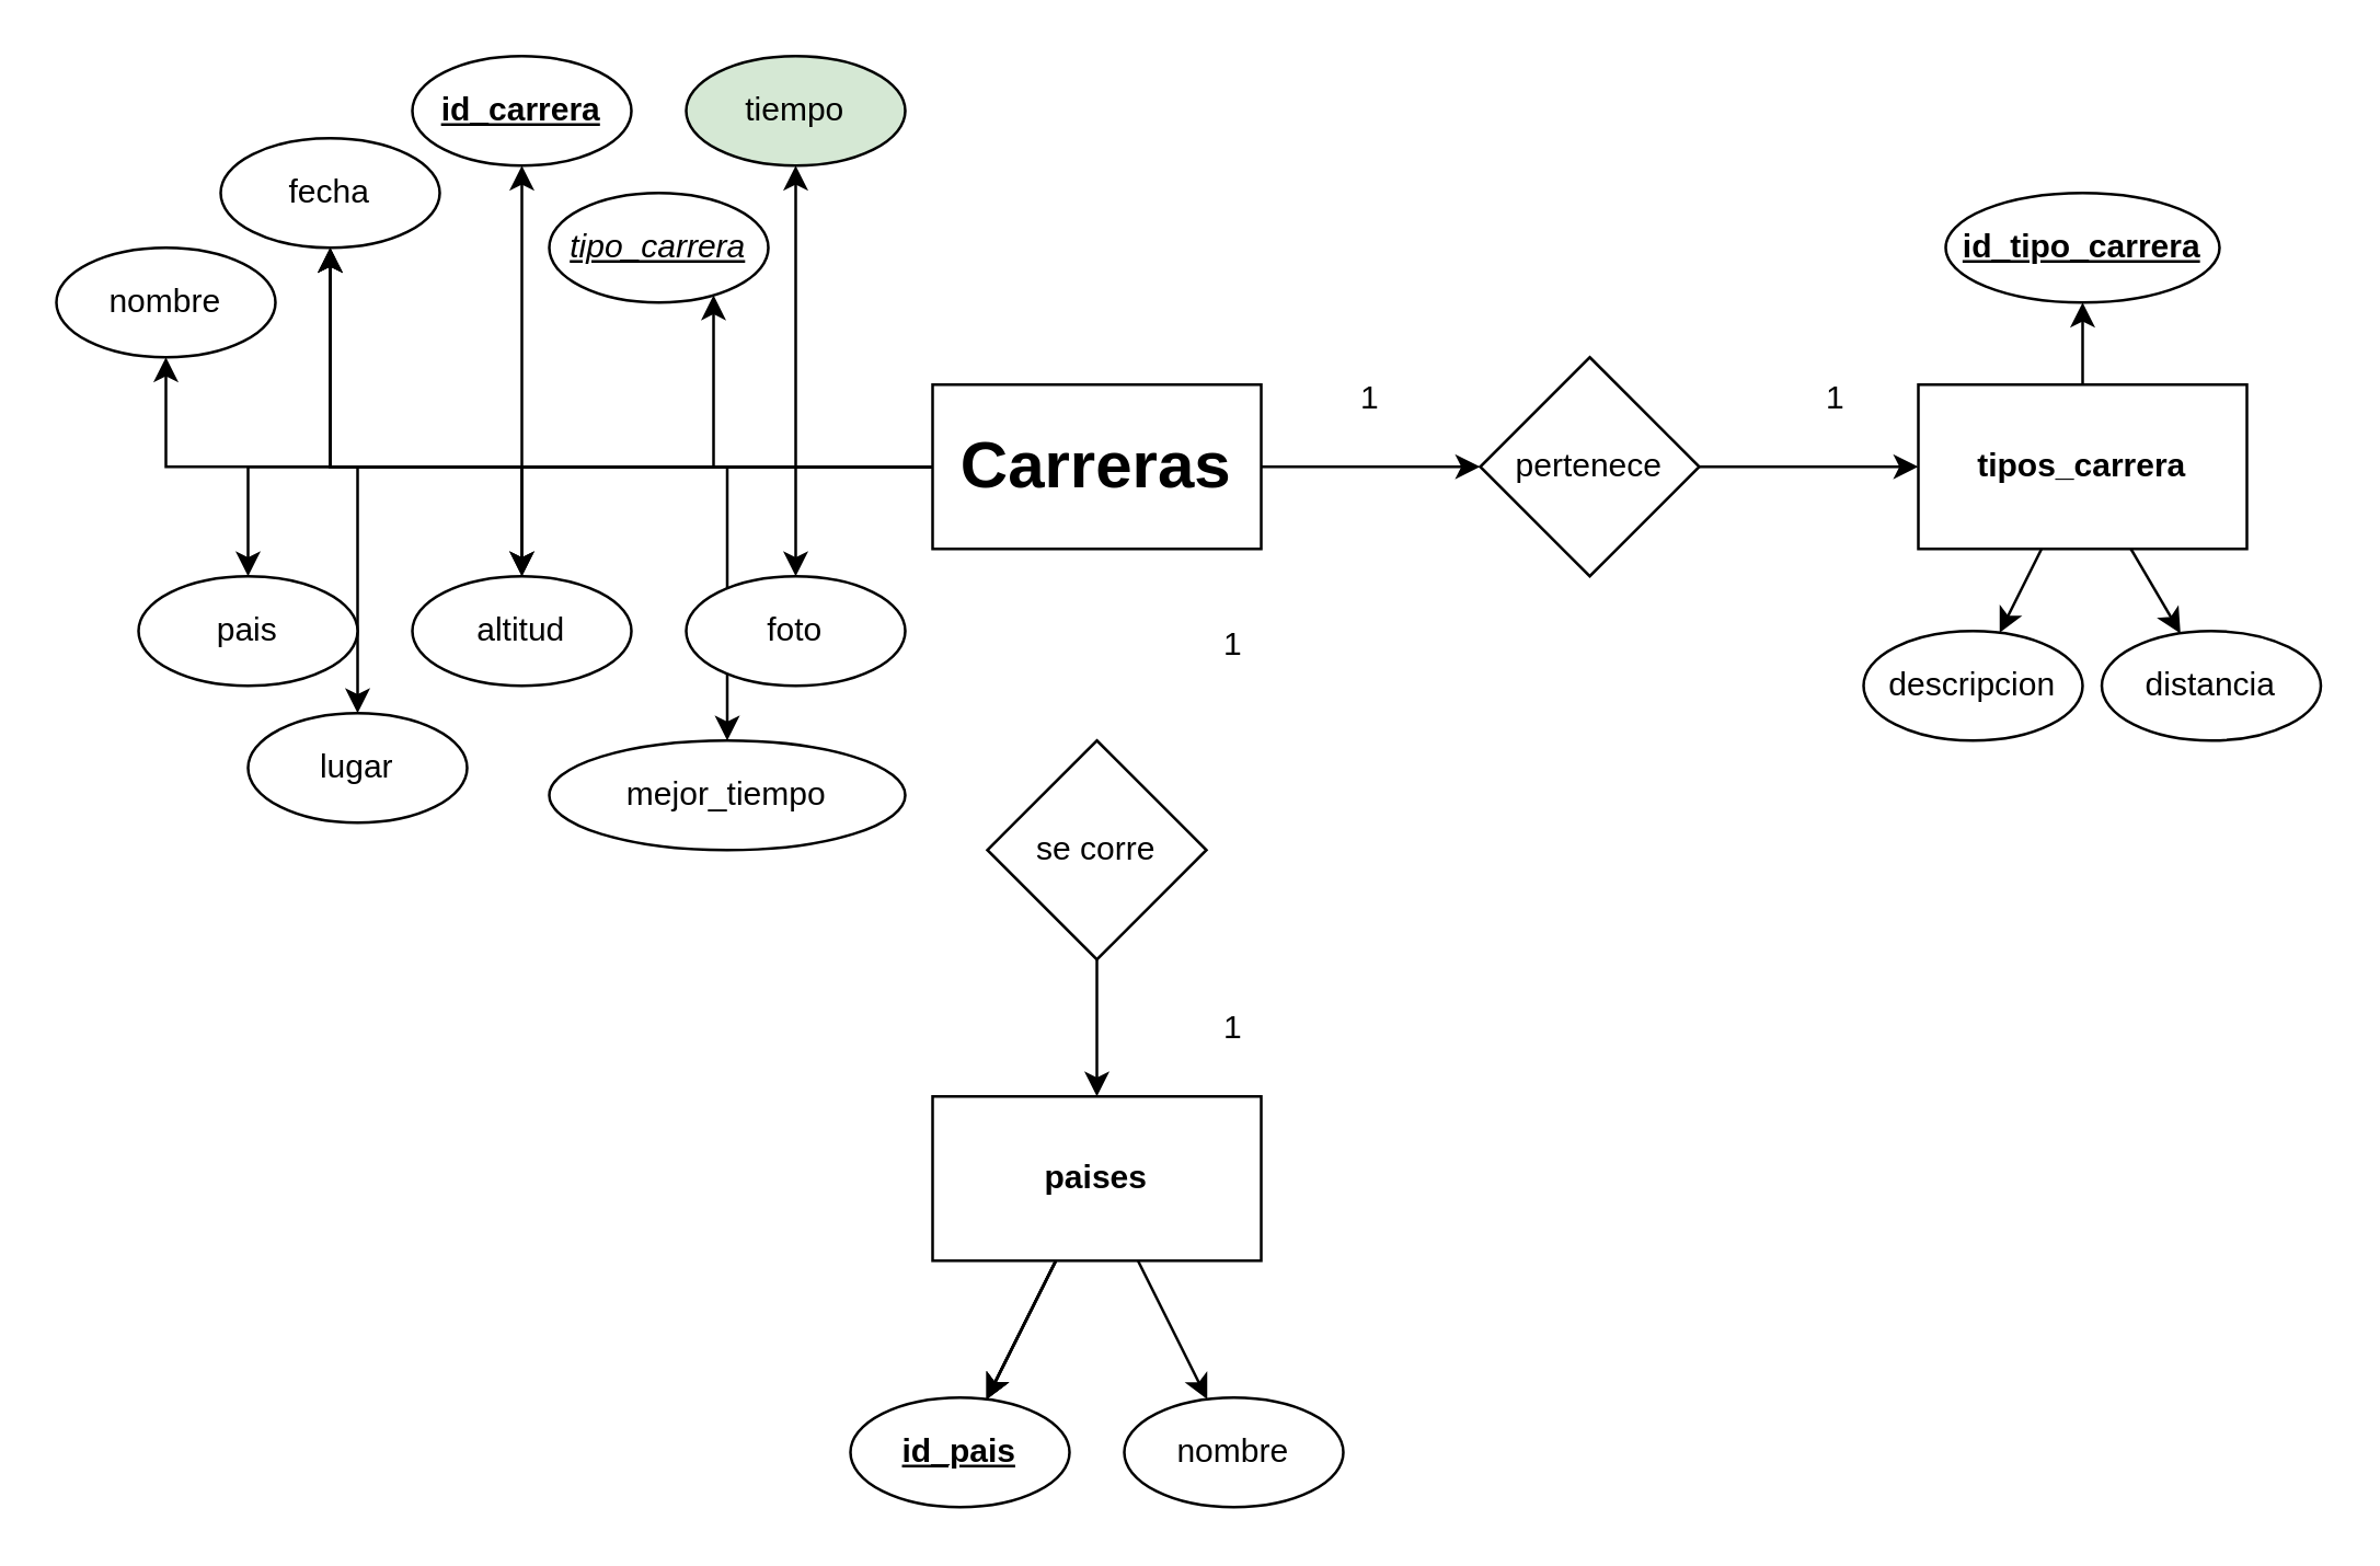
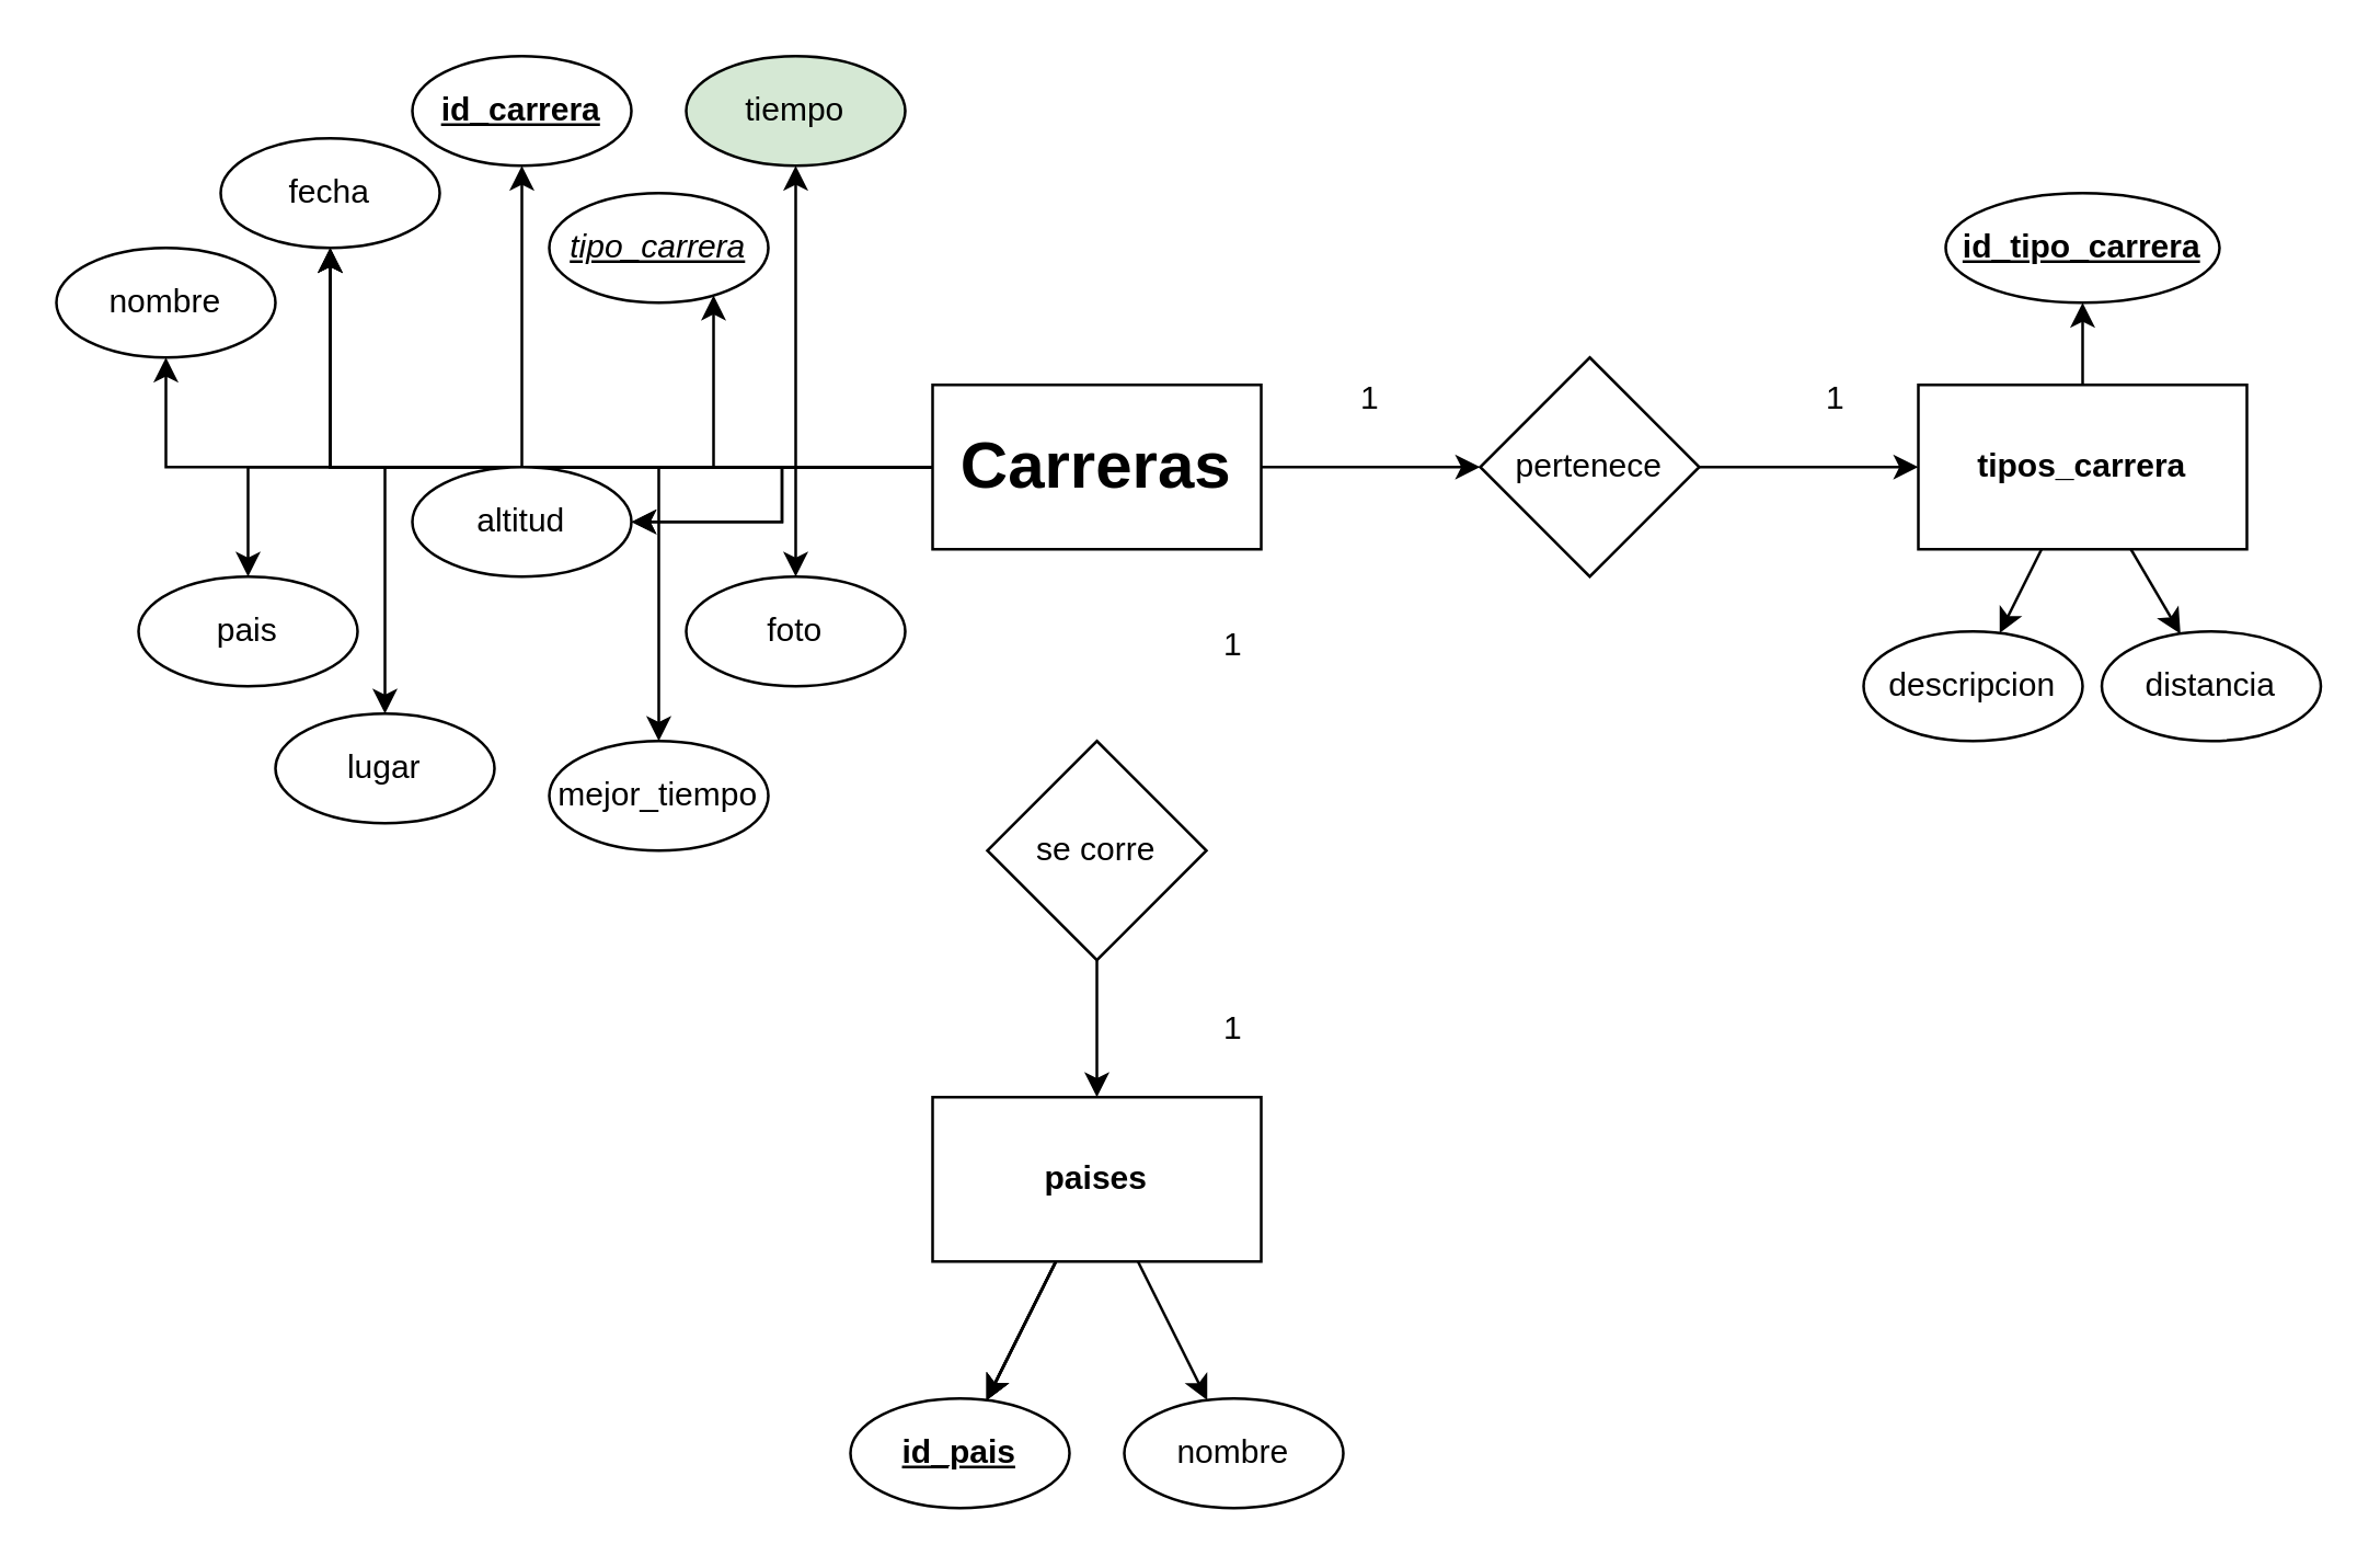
  <mxCell id="0" />
  <mxCell id="1" parent="0" />
  <mxCell id="2" value="" style="edgeStyle=orthogonalEdgeStyle;rounded=0;orthogonalLoop=1;jettySize=auto;html=1;" edge="1" parent="1" source="16" target="27"><mxGeometry relative="1" as="geometry"><Array as="points"><mxPoint x="260" y="170" /></Array></mxGeometry></mxCell>
  <mxCell id="3" value="" style="edgeStyle=orthogonalEdgeStyle;rounded=0;orthogonalLoop=1;jettySize=auto;html=1;" edge="1" parent="1" source="16" target="28"><mxGeometry relative="1" as="geometry" /></mxCell>
  <mxCell id="4" value="" style="edgeStyle=orthogonalEdgeStyle;rounded=0;orthogonalLoop=1;jettySize=auto;html=1;" edge="1" parent="1" source="16" target="28"><mxGeometry relative="1" as="geometry" /></mxCell>
  <mxCell id="5" value="" style="edgeStyle=orthogonalEdgeStyle;rounded=0;orthogonalLoop=1;jettySize=auto;html=1;" edge="1" parent="1" source="16" target="29"><mxGeometry relative="1" as="geometry" /></mxCell>
  <mxCell id="6" value="" style="edgeStyle=orthogonalEdgeStyle;rounded=0;orthogonalLoop=1;jettySize=auto;html=1;" edge="1" parent="1" source="16" target="30"><mxGeometry relative="1" as="geometry" /></mxCell>
  <mxCell id="7" value="" style="edgeStyle=orthogonalEdgeStyle;rounded=0;orthogonalLoop=1;jettySize=auto;html=1;" edge="1" parent="1" source="16" target="31"><mxGeometry relative="1" as="geometry" /></mxCell>
  <mxCell id="8" value="" style="edgeStyle=orthogonalEdgeStyle;rounded=0;orthogonalLoop=1;jettySize=auto;html=1;" edge="1" parent="1" source="16" target="32"><mxGeometry relative="1" as="geometry" /></mxCell>
  <mxCell id="9" value="" style="edgeStyle=orthogonalEdgeStyle;rounded=0;orthogonalLoop=1;jettySize=auto;html=1;" edge="1" parent="1" source="16" target="33"><mxGeometry relative="1" as="geometry" /></mxCell>
  <mxCell id="10" value="" style="edgeStyle=orthogonalEdgeStyle;rounded=0;orthogonalLoop=1;jettySize=auto;html=1;" edge="1" parent="1" source="16" target="34"><mxGeometry relative="1" as="geometry" /></mxCell>
  <mxCell id="11" value="" style="edgeStyle=orthogonalEdgeStyle;rounded=0;orthogonalLoop=1;jettySize=auto;html=1;" edge="1" parent="1" source="16" target="28"><mxGeometry relative="1" as="geometry" /></mxCell>
  <mxCell id="12" value="" style="edgeStyle=orthogonalEdgeStyle;rounded=0;orthogonalLoop=1;jettySize=auto;html=1;" edge="1" parent="1" source="16" target="34"><mxGeometry relative="1" as="geometry" /></mxCell>
  <mxCell id="13" value="" style="edgeStyle=orthogonalEdgeStyle;rounded=0;orthogonalLoop=1;jettySize=auto;html=1;" edge="1" parent="1" source="16" target="35"><mxGeometry relative="1" as="geometry" /></mxCell>
  <mxCell id="14" value="" style="edgeStyle=orthogonalEdgeStyle;rounded=0;orthogonalLoop=1;jettySize=auto;html=1;" edge="1" parent="1" source="16" target="36"><mxGeometry relative="1" as="geometry" /></mxCell>
  <mxCell id="15" value="" style="edgeStyle=none;rounded=0;orthogonalLoop=1;jettySize=auto;html=1;" edge="1" parent="1" source="16" target="38"><mxGeometry relative="1" as="geometry" /></mxCell>
  <mxCell id="16" value="&lt;b&gt;&lt;font style=&quot;font-size: 24px;&quot;&gt;Carreras&lt;/font&gt;&lt;/b&gt;" style="rounded=0;whiteSpace=wrap;html=1;" vertex="1" parent="1"><mxGeometry x="340" y="140" width="120" height="60" as="geometry" /></mxCell>
  <mxCell id="17" value="" style="edgeStyle=none;rounded=0;orthogonalLoop=1;jettySize=auto;html=1;" edge="1" parent="1" source="20" target="46"><mxGeometry relative="1" as="geometry" /></mxCell>
  <mxCell id="18" value="" style="edgeStyle=none;rounded=0;orthogonalLoop=1;jettySize=auto;html=1;" edge="1" parent="1" source="20" target="47"><mxGeometry relative="1" as="geometry" /></mxCell>
  <mxCell id="19" value="" style="edgeStyle=none;rounded=0;orthogonalLoop=1;jettySize=auto;html=1;" edge="1" parent="1" source="20" target="48"><mxGeometry relative="1" as="geometry" /></mxCell>
  <mxCell id="20" value="&lt;b&gt;tipos_carrera&lt;/b&gt;" style="rounded=0;whiteSpace=wrap;html=1;" vertex="1" parent="1"><mxGeometry x="700" y="140" width="120" height="60" as="geometry" /></mxCell>
  <mxCell id="21" value="" style="edgeStyle=none;rounded=0;orthogonalLoop=1;jettySize=auto;html=1;" edge="1" parent="1" source="26" target="49"><mxGeometry relative="1" as="geometry" /></mxCell>
  <mxCell id="22" value="" style="edgeStyle=none;rounded=0;orthogonalLoop=1;jettySize=auto;html=1;" edge="1" parent="1" source="26" target="49"><mxGeometry relative="1" as="geometry" /></mxCell>
  <mxCell id="23" value="" style="edgeStyle=none;rounded=0;orthogonalLoop=1;jettySize=auto;html=1;" edge="1" parent="1" source="26" target="49"><mxGeometry relative="1" as="geometry" /></mxCell>
  <mxCell id="24" value="" style="edgeStyle=none;rounded=0;orthogonalLoop=1;jettySize=auto;html=1;" edge="1" parent="1" source="26" target="49"><mxGeometry relative="1" as="geometry" /></mxCell>
  <mxCell id="25" value="" style="edgeStyle=none;rounded=0;orthogonalLoop=1;jettySize=auto;html=1;" edge="1" parent="1" source="26" target="50"><mxGeometry relative="1" as="geometry" /></mxCell>
  <mxCell id="26" value="&lt;b&gt;paises&lt;/b&gt;" style="rounded=0;whiteSpace=wrap;html=1;" vertex="1" parent="1"><mxGeometry x="340" y="400" width="120" height="60" as="geometry" /></mxCell>
  <mxCell id="27" value="&lt;i&gt;&lt;u&gt;tipo_carrera&lt;/u&gt;&lt;/i&gt;" style="ellipse;whiteSpace=wrap;html=1;rounded=0;" vertex="1" parent="1"><mxGeometry x="200" y="70" width="80" height="40" as="geometry" /></mxCell>
  <mxCell id="28" value="fecha" style="ellipse;whiteSpace=wrap;html=1;rounded=0;" vertex="1" parent="1"><mxGeometry x="80" y="50" width="80" height="40" as="geometry" /></mxCell>
  <mxCell id="29" value="&lt;b&gt;&lt;u&gt;id_carrera&lt;/u&gt;&lt;/b&gt;" style="ellipse;whiteSpace=wrap;html=1;rounded=0;" vertex="1" parent="1"><mxGeometry x="150" y="20" width="80" height="40" as="geometry" /></mxCell>
  <mxCell id="30" value="nombre" style="ellipse;whiteSpace=wrap;html=1;rounded=0;" vertex="1" parent="1"><mxGeometry y="90" width="80" height="40" as="geometry" x="20" /></mxCell>
  <mxCell id="31" value="foto" style="ellipse;whiteSpace=wrap;html=1;rounded=0;" vertex="1" parent="1"><mxGeometry x="250" y="210" width="80" height="40" as="geometry" /></mxCell>
  <mxCell id="32" value="pais" style="ellipse;whiteSpace=wrap;html=1;rounded=0;" vertex="1" parent="1"><mxGeometry x="50" y="210" width="80" height="40" as="geometry" /></mxCell>
- <mxCell id="33" value="lugar" style="ellipse;whiteSpace=wrap;html=1;rounded=0;" vertex="1" parent="1"><mxGeometry x="90" y="260" width="80" height="40" as="geometry" /></mxCell>
- <mxCell id="34" value="altitud" style="ellipse;whiteSpace=wrap;html=1;rounded=0;" vertex="1" parent="1"><mxGeometry x="150" y="210" width="80" height="40" as="geometry" /></mxCell>
+ <mxCell id="33" value="lugar" style="ellipse;whiteSpace=wrap;html=1;rounded=0;" vertex="1" parent="1"><mxGeometry x="100" y="260" width="80" height="40" as="geometry" /></mxCell>
+ <mxCell id="34" value="altitud" style="ellipse;whiteSpace=wrap;html=1;rounded=0;" vertex="1" parent="1"><mxGeometry x="150" y="170" width="80" height="40" as="geometry" /></mxCell>
  <mxCell id="35" value="tiempo" style="ellipse;whiteSpace=wrap;html=1;rounded=0;fillColor=#d5e8d4;" vertex="1" parent="1"><mxGeometry x="250" y="20" width="80" height="40" as="geometry" /></mxCell>
- <mxCell id="36" value="mejor_tiempo" style="ellipse;whiteSpace=wrap;html=1;rounded=0;" vertex="1" parent="1"><mxGeometry x="200" y="270" width="130" height="40" as="geometry" /></mxCell>
+ <mxCell id="36" value="mejor_tiempo" style="ellipse;whiteSpace=wrap;html=1;rounded=0;" vertex="1" parent="1"><mxGeometry x="200" y="270" width="80" height="40" as="geometry" /></mxCell>
  <mxCell id="37" value="" style="edgeStyle=none;rounded=0;orthogonalLoop=1;jettySize=auto;html=1;" edge="1" parent="1" source="38" target="20"><mxGeometry relative="1" as="geometry" /></mxCell>
  <mxCell id="38" value="pertenece" style="rhombus;whiteSpace=wrap;html=1;rounded=0;" vertex="1" parent="1"><mxGeometry x="540" y="130" width="80" height="80" as="geometry" /></mxCell>
  <mxCell id="39" value="1" style="text;html=1;align=center;verticalAlign=middle;whiteSpace=wrap;rounded=0;" vertex="1" parent="1"><mxGeometry x="470" y="130" width="60" height="30" as="geometry" /></mxCell>
  <mxCell id="40" value="1" style="text;html=1;align=center;verticalAlign=middle;whiteSpace=wrap;rounded=0;" vertex="1" parent="1"><mxGeometry x="640" y="130" width="60" height="30" as="geometry" /></mxCell>
  <mxCell id="41" style="edgeStyle=none;rounded=0;orthogonalLoop=1;jettySize=auto;html=1;exitX=1;exitY=1;exitDx=0;exitDy=0;" edge="1" parent="1" source="30" target="30"><mxGeometry relative="1" as="geometry" /></mxCell>
  <mxCell id="42" value="" style="edgeStyle=none;rounded=0;orthogonalLoop=1;jettySize=auto;html=1;" edge="1" parent="1" source="43" target="26"><mxGeometry relative="1" as="geometry" /></mxCell>
  <mxCell id="43" value="se corre" style="rhombus;whiteSpace=wrap;html=1;rounded=0;" vertex="1" parent="1"><mxGeometry x="360" y="270" width="80" height="80" as="geometry" /></mxCell>
  <mxCell id="44" value="1" style="text;html=1;align=center;verticalAlign=middle;whiteSpace=wrap;rounded=0;" vertex="1" parent="1"><mxGeometry x="420" y="220" width="60" height="30" as="geometry" /></mxCell>
  <mxCell id="45" value="1" style="text;html=1;align=center;verticalAlign=middle;whiteSpace=wrap;rounded=0;" vertex="1" parent="1"><mxGeometry x="420" y="360" width="60" height="30" as="geometry" /></mxCell>
  <mxCell id="46" value="&lt;u&gt;&lt;b&gt;id_tipo_carrera&lt;/b&gt;&lt;/u&gt;" style="ellipse;whiteSpace=wrap;html=1;rounded=0;" vertex="1" parent="1"><mxGeometry x="710" y="70" width="100" height="40" as="geometry" /></mxCell>
  <mxCell id="47" value="descripcion" style="ellipse;whiteSpace=wrap;html=1;rounded=0;" vertex="1" parent="1"><mxGeometry x="680" y="230" width="80" height="40" as="geometry" /></mxCell>
  <mxCell id="48" value="distancia" style="ellipse;whiteSpace=wrap;html=1;rounded=0;" vertex="1" parent="1"><mxGeometry x="767" y="230" width="80" height="40" as="geometry" /></mxCell>
  <mxCell id="49" value="&lt;u&gt;&lt;b&gt;id_pais&lt;/b&gt;&lt;/u&gt;" style="ellipse;whiteSpace=wrap;html=1;rounded=0;" vertex="1" parent="1"><mxGeometry x="310" y="510" width="80" height="40" as="geometry" /></mxCell>
  <mxCell id="50" value="nombre" style="ellipse;whiteSpace=wrap;html=1;rounded=0;" vertex="1" parent="1"><mxGeometry x="410" y="510" width="80" height="40" as="geometry" /></mxCell>
